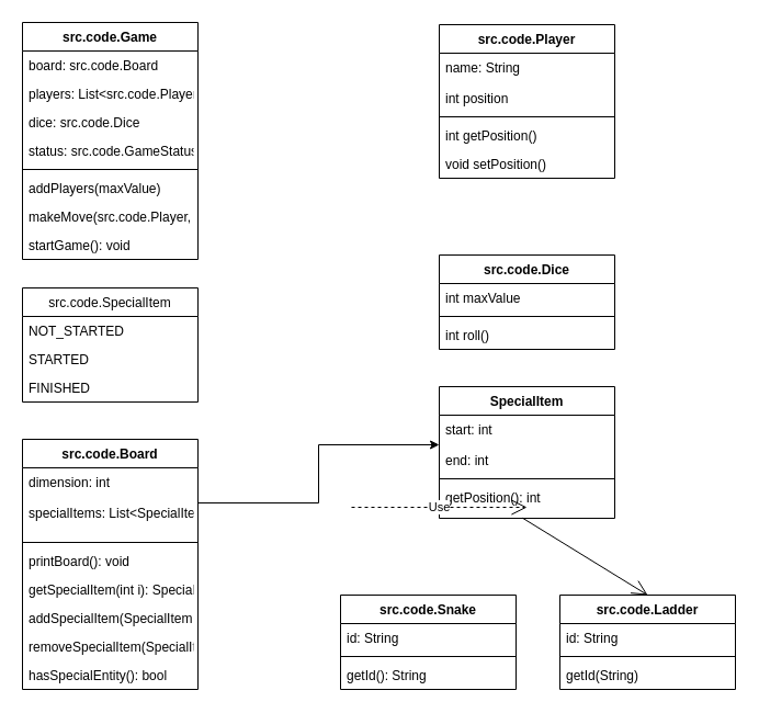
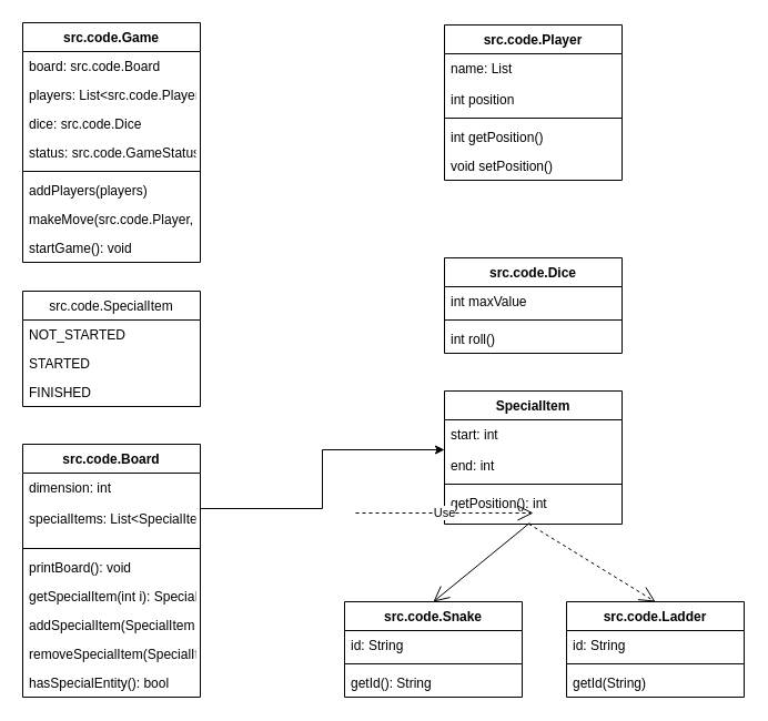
  <mxCell id="0" />
  <mxCell id="1" parent="0" />
  <mxCell id="2" value="src.code.Player" style="swimlane;fontStyle=1;align=center;verticalAlign=top;childLayout=stackLayout;horizontal=1;startSize=26;horizontalStack=0;resizeParent=1;resizeParentMax=0;resizeLast=0;collapsible=1;marginBottom=0;" vertex="1" parent="1"><mxGeometry x="400" y="22" width="160" height="140" as="geometry" /></mxCell>
- <mxCell id="3" value="name: String&#10;&#10;int position" style="text;strokeColor=none;fillColor=none;align=left;verticalAlign=top;spacingLeft=4;spacingRight=4;overflow=hidden;rotatable=0;points=[[0,0.5],[1,0.5]];portConstraint=eastwest;" vertex="1" parent="2"><mxGeometry y="26" width="160" height="54" as="geometry" /></mxCell>
+ <mxCell id="3" value="name: List&#10;&#10;int position" style="text;strokeColor=none;fillColor=none;align=left;verticalAlign=top;spacingLeft=4;spacingRight=4;overflow=hidden;rotatable=0;points=[[0,0.5],[1,0.5]];portConstraint=eastwest;" vertex="1" parent="2"><mxGeometry y="26" width="160" height="54" as="geometry" /></mxCell>
  <mxCell id="4" value="" style="line;strokeWidth=1;fillColor=none;align=left;verticalAlign=middle;spacingTop=-1;spacingLeft=3;spacingRight=3;rotatable=0;labelPosition=right;points=[];portConstraint=eastwest;" vertex="1" parent="2"><mxGeometry y="80" width="160" height="8" as="geometry" /></mxCell>
  <mxCell id="5" value="int getPosition()" style="text;strokeColor=none;fillColor=none;align=left;verticalAlign=top;spacingLeft=4;spacingRight=4;overflow=hidden;rotatable=0;points=[[0,0.5],[1,0.5]];portConstraint=eastwest;" vertex="1" parent="2"><mxGeometry y="88" width="160" height="26" as="geometry" /></mxCell>
  <mxCell id="6" value="void setPosition()" style="text;strokeColor=none;fillColor=none;align=left;verticalAlign=top;spacingLeft=4;spacingRight=4;overflow=hidden;rotatable=0;points=[[0,0.5],[1,0.5]];portConstraint=eastwest;" vertex="1" parent="2"><mxGeometry y="114" width="160" height="26" as="geometry" /></mxCell>
  <mxCell id="7" value="src.code.Dice" style="swimlane;fontStyle=1;align=center;verticalAlign=top;childLayout=stackLayout;horizontal=1;startSize=26;horizontalStack=0;resizeParent=1;resizeParentMax=0;resizeLast=0;collapsible=1;marginBottom=0;" vertex="1" parent="1"><mxGeometry x="400" y="232" width="160" height="86" as="geometry" /></mxCell>
  <mxCell id="8" value="int maxValue" style="text;strokeColor=none;fillColor=none;align=left;verticalAlign=top;spacingLeft=4;spacingRight=4;overflow=hidden;rotatable=0;points=[[0,0.5],[1,0.5]];portConstraint=eastwest;" vertex="1" parent="7"><mxGeometry y="26" width="160" height="26" as="geometry" /></mxCell>
  <mxCell id="9" value="" style="line;strokeWidth=1;fillColor=none;align=left;verticalAlign=middle;spacingTop=-1;spacingLeft=3;spacingRight=3;rotatable=0;labelPosition=right;points=[];portConstraint=eastwest;" vertex="1" parent="7"><mxGeometry y="52" width="160" height="8" as="geometry" /></mxCell>
  <mxCell id="10" value="int roll()" style="text;strokeColor=none;fillColor=none;align=left;verticalAlign=top;spacingLeft=4;spacingRight=4;overflow=hidden;rotatable=0;points=[[0,0.5],[1,0.5]];portConstraint=eastwest;" vertex="1" parent="7"><mxGeometry y="60" width="160" height="26" as="geometry" /></mxCell>
  <mxCell id="11" value="src.code.Ladder" style="swimlane;fontStyle=1;align=center;verticalAlign=top;childLayout=stackLayout;horizontal=1;startSize=26;horizontalStack=0;resizeParent=1;resizeParentMax=0;resizeLast=0;collapsible=1;marginBottom=0;" vertex="1" parent="1"><mxGeometry x="510" y="542" width="160" height="86" as="geometry" /></mxCell>
  <mxCell id="12" value="id: String" style="text;strokeColor=none;fillColor=none;align=left;verticalAlign=top;spacingLeft=4;spacingRight=4;overflow=hidden;rotatable=0;points=[[0,0.5],[1,0.5]];portConstraint=eastwest;" vertex="1" parent="11"><mxGeometry y="26" width="160" height="26" as="geometry" /></mxCell>
  <mxCell id="13" value="" style="line;strokeWidth=1;fillColor=none;align=left;verticalAlign=middle;spacingTop=-1;spacingLeft=3;spacingRight=3;rotatable=0;labelPosition=right;points=[];portConstraint=eastwest;" vertex="1" parent="11"><mxGeometry y="52" width="160" height="8" as="geometry" /></mxCell>
  <mxCell id="14" value="getId(String)" style="text;strokeColor=none;fillColor=none;align=left;verticalAlign=top;spacingLeft=4;spacingRight=4;overflow=hidden;rotatable=0;points=[[0,0.5],[1,0.5]];portConstraint=eastwest;" vertex="1" parent="11"><mxGeometry y="60" width="160" height="26" as="geometry" /></mxCell>
  <mxCell id="15" value="SpecialItem" style="swimlane;fontStyle=1;align=center;verticalAlign=top;childLayout=stackLayout;horizontal=1;startSize=26;horizontalStack=0;resizeParent=1;resizeParentMax=0;resizeLast=0;collapsible=1;marginBottom=0;" vertex="1" parent="1"><mxGeometry x="400" y="352" width="160" height="120" as="geometry" /></mxCell>
  <mxCell id="16" value="start: int&#10;&#10;end: int" style="text;strokeColor=none;fillColor=none;align=left;verticalAlign=top;spacingLeft=4;spacingRight=4;overflow=hidden;rotatable=0;points=[[0,0.5],[1,0.5]];portConstraint=eastwest;" vertex="1" parent="15"><mxGeometry y="26" width="160" height="54" as="geometry" /></mxCell>
  <mxCell id="17" value="" style="line;strokeWidth=1;fillColor=none;align=left;verticalAlign=middle;spacingTop=-1;spacingLeft=3;spacingRight=3;rotatable=0;labelPosition=right;points=[];portConstraint=eastwest;" vertex="1" parent="15"><mxGeometry y="80" width="160" height="8" as="geometry" /></mxCell>
  <mxCell id="18" value="getPosition(): int" style="text;strokeColor=none;fillColor=none;align=left;verticalAlign=top;spacingLeft=4;spacingRight=4;overflow=hidden;rotatable=0;points=[[0,0.5],[1,0.5]];portConstraint=eastwest;" vertex="1" parent="15"><mxGeometry y="88" width="160" height="32" as="geometry" /></mxCell>
  <mxCell id="19" value="src.code.Snake" style="swimlane;fontStyle=1;align=center;verticalAlign=top;childLayout=stackLayout;horizontal=1;startSize=26;horizontalStack=0;resizeParent=1;resizeParentMax=0;resizeLast=0;collapsible=1;marginBottom=0;" vertex="1" parent="1"><mxGeometry x="310" y="542" width="160" height="86" as="geometry" /></mxCell>
  <mxCell id="20" value="id: String" style="text;strokeColor=none;fillColor=none;align=left;verticalAlign=top;spacingLeft=4;spacingRight=4;overflow=hidden;rotatable=0;points=[[0,0.5],[1,0.5]];portConstraint=eastwest;" vertex="1" parent="19"><mxGeometry y="26" width="160" height="26" as="geometry" /></mxCell>
  <mxCell id="21" value="" style="line;strokeWidth=1;fillColor=none;align=left;verticalAlign=middle;spacingTop=-1;spacingLeft=3;spacingRight=3;rotatable=0;labelPosition=right;points=[];portConstraint=eastwest;" vertex="1" parent="19"><mxGeometry y="52" width="160" height="8" as="geometry" /></mxCell>
  <mxCell id="22" value="getId(): String" style="text;strokeColor=none;fillColor=none;align=left;verticalAlign=top;spacingLeft=4;spacingRight=4;overflow=hidden;rotatable=0;points=[[0,0.5],[1,0.5]];portConstraint=eastwest;" vertex="1" parent="19"><mxGeometry y="60" width="160" height="26" as="geometry" /></mxCell>
- <mxCell id="24" value="" style="endArrow=open;endFill=1;endSize=12;html=1;rounded=0;exitX=0.475;exitY=0.994;exitDx=0;exitDy=0;exitPerimeter=0;entryX=0.5;entryY=0;entryDx=0;entryDy=0;" edge="1" parent="1" source="18" target="11"><mxGeometry width="160" relative="1" as="geometry"><mxPoint x="320" y="412" as="sourcePoint" /><mxPoint x="480" y="412" as="targetPoint" /></mxGeometry></mxCell>
+ <mxCell id="23" value="" style="endArrow=open;endFill=1;endSize=12;html=1;rounded=0;exitX=0.48;exitY=0.969;exitDx=0;exitDy=0;exitPerimeter=0;entryX=0.5;entryY=0;entryDx=0;entryDy=0;" edge="1" parent="1" source="18" target="19"><mxGeometry width="160" relative="1" as="geometry"><mxPoint x="320" y="412" as="sourcePoint" /><mxPoint x="480" y="412" as="targetPoint" /></mxGeometry></mxCell>
+ <mxCell id="24" value="" style="endArrow=open;endFill=1;endSize=12;html=1;rounded=0;exitX=0.475;exitY=0.994;exitDx=0;exitDy=0;exitPerimeter=0;entryX=0.5;entryY=0;entryDx=0;entryDy=0;dashed=1;" edge="1" parent="1" source="18" target="11"><mxGeometry width="160" relative="1" as="geometry"><mxPoint x="320" y="412" as="sourcePoint" /><mxPoint x="480" y="412" as="targetPoint" /></mxGeometry></mxCell>
  <mxCell id="25" value="src.code.Board" style="swimlane;fontStyle=1;align=center;verticalAlign=top;childLayout=stackLayout;horizontal=1;startSize=26;horizontalStack=0;resizeParent=1;resizeParentMax=0;resizeLast=0;collapsible=1;marginBottom=0;" vertex="1" parent="1"><mxGeometry x="20" y="400" width="160" height="228" as="geometry" /></mxCell>
  <mxCell id="26" value="dimension: int&#10;&#10;specialItems: List&lt;SpecialItem&gt;" style="text;strokeColor=none;fillColor=none;align=left;verticalAlign=top;spacingLeft=4;spacingRight=4;overflow=hidden;rotatable=0;points=[[0,0.5],[1,0.5]];portConstraint=eastwest;" vertex="1" parent="25"><mxGeometry y="26" width="160" height="64" as="geometry" /></mxCell>
  <mxCell id="27" value="" style="line;strokeWidth=1;fillColor=none;align=left;verticalAlign=middle;spacingTop=-1;spacingLeft=3;spacingRight=3;rotatable=0;labelPosition=right;points=[];portConstraint=eastwest;" vertex="1" parent="25"><mxGeometry y="90" width="160" height="8" as="geometry" /></mxCell>
  <mxCell id="28" value="printBoard(): void" style="text;strokeColor=none;fillColor=none;align=left;verticalAlign=top;spacingLeft=4;spacingRight=4;overflow=hidden;rotatable=0;points=[[0,0.5],[1,0.5]];portConstraint=eastwest;" vertex="1" parent="25"><mxGeometry y="98" width="160" height="26" as="geometry" /></mxCell>
  <mxCell id="29" value="getSpecialItem(int i): SpecialItem" style="text;strokeColor=none;fillColor=none;align=left;verticalAlign=top;spacingLeft=4;spacingRight=4;overflow=hidden;rotatable=0;points=[[0,0.5],[1,0.5]];portConstraint=eastwest;" vertex="1" parent="25"><mxGeometry y="124" width="160" height="26" as="geometry" /></mxCell>
  <mxCell id="30" value="addSpecialItem(SpecialItem sp)" style="text;strokeColor=none;fillColor=none;align=left;verticalAlign=top;spacingLeft=4;spacingRight=4;overflow=hidden;rotatable=0;points=[[0,0.5],[1,0.5]];portConstraint=eastwest;" vertex="1" parent="25"><mxGeometry y="150" width="160" height="26" as="geometry" /></mxCell>
  <mxCell id="31" value="removeSpecialItem(SpecialItem)" style="text;strokeColor=none;fillColor=none;align=left;verticalAlign=top;spacingLeft=4;spacingRight=4;overflow=hidden;rotatable=0;points=[[0,0.5],[1,0.5]];portConstraint=eastwest;" vertex="1" parent="25"><mxGeometry y="176" width="160" height="26" as="geometry" /></mxCell>
  <mxCell id="32" value="hasSpecialEntity(): bool" style="text;strokeColor=none;fillColor=none;align=left;verticalAlign=top;spacingLeft=4;spacingRight=4;overflow=hidden;rotatable=0;points=[[0,0.5],[1,0.5]];portConstraint=eastwest;" vertex="1" parent="25"><mxGeometry y="202" width="160" height="26" as="geometry" /></mxCell>
  <mxCell id="33" value="src.code.Game" style="swimlane;fontStyle=1;align=center;verticalAlign=top;childLayout=stackLayout;horizontal=1;startSize=26;horizontalStack=0;resizeParent=1;resizeParentMax=0;resizeLast=0;collapsible=1;marginBottom=0;" vertex="1" parent="1"><mxGeometry x="20" y="20" width="160" height="216" as="geometry" /></mxCell>
  <mxCell id="34" value="board: src.code.Board" style="text;strokeColor=none;fillColor=none;align=left;verticalAlign=top;spacingLeft=4;spacingRight=4;overflow=hidden;rotatable=0;points=[[0,0.5],[1,0.5]];portConstraint=eastwest;" vertex="1" parent="33"><mxGeometry y="26" width="160" height="26" as="geometry" /></mxCell>
  <mxCell id="35" value="players: List&lt;src.code.Player&gt;" style="text;strokeColor=none;fillColor=none;align=left;verticalAlign=top;spacingLeft=4;spacingRight=4;overflow=hidden;rotatable=0;points=[[0,0.5],[1,0.5]];portConstraint=eastwest;" vertex="1" parent="33"><mxGeometry y="52" width="160" height="26" as="geometry" /></mxCell>
  <mxCell id="36" value="dice: src.code.Dice" style="text;strokeColor=none;fillColor=none;align=left;verticalAlign=top;spacingLeft=4;spacingRight=4;overflow=hidden;rotatable=0;points=[[0,0.5],[1,0.5]];portConstraint=eastwest;" vertex="1" parent="33"><mxGeometry y="78" width="160" height="26" as="geometry" /></mxCell>
  <mxCell id="37" value="status: src.code.GameStatus" style="text;strokeColor=none;fillColor=none;align=left;verticalAlign=top;spacingLeft=4;spacingRight=4;overflow=hidden;rotatable=0;points=[[0,0.5],[1,0.5]];portConstraint=eastwest;" vertex="1" parent="33"><mxGeometry y="104" width="160" height="26" as="geometry" /></mxCell>
  <mxCell id="38" value="" style="line;strokeWidth=1;fillColor=none;align=left;verticalAlign=middle;spacingTop=-1;spacingLeft=3;spacingRight=3;rotatable=0;labelPosition=right;points=[];portConstraint=eastwest;" vertex="1" parent="33"><mxGeometry y="130" width="160" height="8" as="geometry" /></mxCell>
- <mxCell id="39" value="addPlayers(maxValue)&#10;" style="text;strokeColor=none;fillColor=none;align=left;verticalAlign=top;spacingLeft=4;spacingRight=4;overflow=hidden;rotatable=0;points=[[0,0.5],[1,0.5]];portConstraint=eastwest;" vertex="1" parent="33"><mxGeometry y="138" width="160" height="26" as="geometry" /></mxCell>
+ <mxCell id="39" value="addPlayers(players)&#10;" style="text;strokeColor=none;fillColor=none;align=left;verticalAlign=top;spacingLeft=4;spacingRight=4;overflow=hidden;rotatable=0;points=[[0,0.5],[1,0.5]];portConstraint=eastwest;" vertex="1" parent="33"><mxGeometry y="138" width="160" height="26" as="geometry" /></mxCell>
  <mxCell id="40" value="makeMove(src.code.Player, src.code.Dice)" style="text;strokeColor=none;fillColor=none;align=left;verticalAlign=top;spacingLeft=4;spacingRight=4;overflow=hidden;rotatable=0;points=[[0,0.5],[1,0.5]];portConstraint=eastwest;" vertex="1" parent="33"><mxGeometry y="164" width="160" height="26" as="geometry" /></mxCell>
  <mxCell id="41" value="startGame(): void" style="text;strokeColor=none;fillColor=none;align=left;verticalAlign=top;spacingLeft=4;spacingRight=4;overflow=hidden;rotatable=0;points=[[0,0.5],[1,0.5]];portConstraint=eastwest;" vertex="1" parent="33"><mxGeometry y="190" width="160" height="26" as="geometry" /></mxCell>
  <mxCell id="42" value="src.code.SpecialItem" style="swimlane;fontStyle=0;childLayout=stackLayout;horizontal=1;startSize=26;fillColor=none;horizontalStack=0;resizeParent=1;resizeParentMax=0;resizeLast=0;collapsible=1;marginBottom=0;" vertex="1" parent="1"><mxGeometry x="20" y="262" width="160" height="104" as="geometry" /></mxCell>
  <mxCell id="43" value="NOT_STARTED" style="text;strokeColor=none;fillColor=none;align=left;verticalAlign=top;spacingLeft=4;spacingRight=4;overflow=hidden;rotatable=0;points=[[0,0.5],[1,0.5]];portConstraint=eastwest;" vertex="1" parent="42"><mxGeometry y="26" width="160" height="26" as="geometry" /></mxCell>
  <mxCell id="44" value="STARTED" style="text;strokeColor=none;fillColor=none;align=left;verticalAlign=top;spacingLeft=4;spacingRight=4;overflow=hidden;rotatable=0;points=[[0,0.5],[1,0.5]];portConstraint=eastwest;" vertex="1" parent="42"><mxGeometry y="52" width="160" height="26" as="geometry" /></mxCell>
  <mxCell id="45" value="FINISHED" style="text;strokeColor=none;fillColor=none;align=left;verticalAlign=top;spacingLeft=4;spacingRight=4;overflow=hidden;rotatable=0;points=[[0,0.5],[1,0.5]];portConstraint=eastwest;" vertex="1" parent="42"><mxGeometry y="78" width="160" height="26" as="geometry" /></mxCell>
  <mxCell id="46" value="Use" style="endArrow=open;endSize=12;dashed=1;html=1;rounded=0;" edge="1" parent="1"><mxGeometry width="160" relative="1" as="geometry"><mxPoint x="320" y="462" as="sourcePoint" /><mxPoint x="480" y="462" as="targetPoint" /></mxGeometry></mxCell>
  <mxCell id="47" style="edgeStyle=orthogonalEdgeStyle;rounded=0;orthogonalLoop=1;jettySize=auto;html=1;exitX=1;exitY=0.5;exitDx=0;exitDy=0;" edge="1" parent="1" source="26" target="16"><mxGeometry relative="1" as="geometry" /></mxCell>
